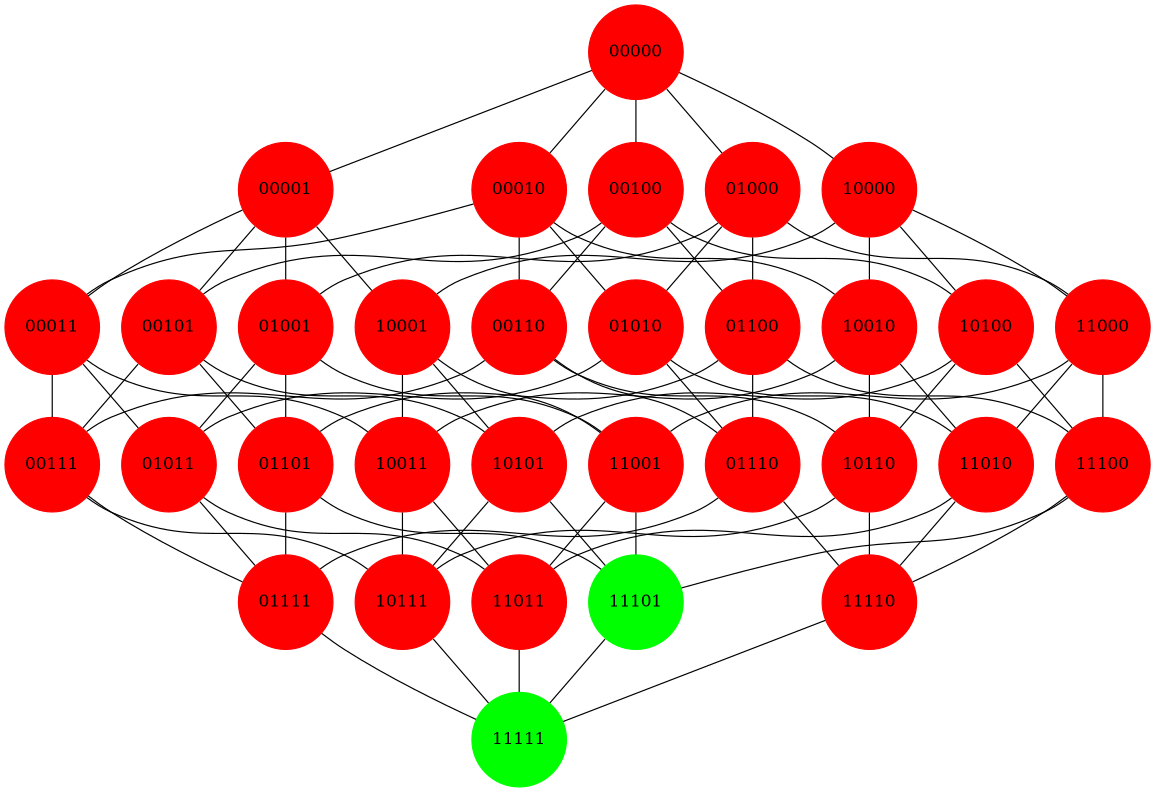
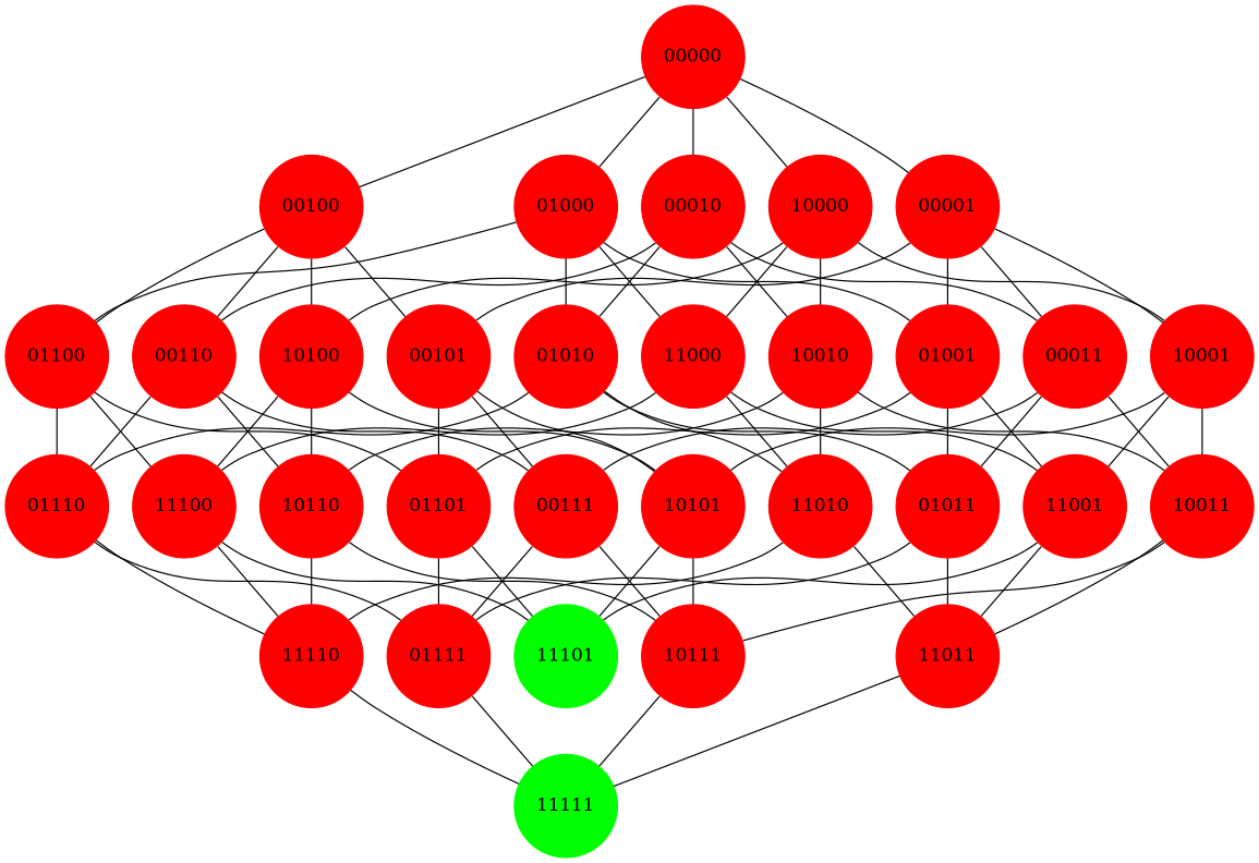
  digraph {
    rankdir=BT
    node [color=red shape=circle style=filled]
    edge [dir=none]
    n1 [color=green label=11111]
    n2 [label=01111]
    n3 [label=10111]
    n4 [label=11011]
    n5 [color=green label=11101]
    n6 [label=11110]
    n7 [label=00111]
    n8 [label=01011]
    n9 [label=01101]
    n10 [label=01110]
    n11 [label=10011]
    n12 [label=10101]
    n13 [label=10110]
    n14 [label=11001]
    n15 [label=11010]
    n16 [label=11100]
    n17 [label=00011]
    n18 [label=00101]
    n19 [label=00110]
    n20 [label=01001]
    n21 [label=01010]
    n22 [label=01100]
    n23 [label=10001]
    n24 [label=10010]
    n25 [label=10100]
    n26 [label=11000]
    n27 [label=00001]
    n28 [label=00010]
    n29 [label=00100]
    n30 [label=01000]
    n31 [label=10000]
    n32 [label=00000]
    n1 -> n2
    n1 -> n3
    n1 -> n4
-   n1 -> n5
    n1 -> n6
    n2 -> n7
    n2 -> n8
    n2 -> n9
    n2 -> n10
    n3 -> n7
    n3 -> n11
    n3 -> n12
    n3 -> n13
    n4 -> n8
    n4 -> n11
    n4 -> n14
    n4 -> n15
    n5 -> n9
    n5 -> n12
    n5 -> n14
    n5 -> n16
    n6 -> n10
    n6 -> n13
    n6 -> n15
    n6 -> n16
    n7 -> n17
    n7 -> n18
    n7 -> n19
    n8 -> n17
    n8 -> n20
    n8 -> n21
    n9 -> n18
    n9 -> n20
    n9 -> n22
    n10 -> n19
    n10 -> n21
    n10 -> n22
    n11 -> n17
    n11 -> n23
    n11 -> n24
    n12 -> n18
    n12 -> n23
    n12 -> n25
    n13 -> n19
    n13 -> n24
    n13 -> n25
    n14 -> n20
    n14 -> n23
    n14 -> n26
    n15 -> n21
    n15 -> n24
    n15 -> n26
    n16 -> n22
    n16 -> n25
    n16 -> n26
    n17 -> n27
    n17 -> n28
    n18 -> n27
    n18 -> n29
    n19 -> n28
    n19 -> n29
    n20 -> n27
    n20 -> n30
    n21 -> n28
    n21 -> n30
    n22 -> n29
    n22 -> n30
    n23 -> n27
    n23 -> n31
    n24 -> n28
    n24 -> n31
    n25 -> n29
    n25 -> n31
    n26 -> n30
    n26 -> n31
    n27 -> n32
    n28 -> n32
    n29 -> n32
    n30 -> n32
    n31 -> n32
  }
